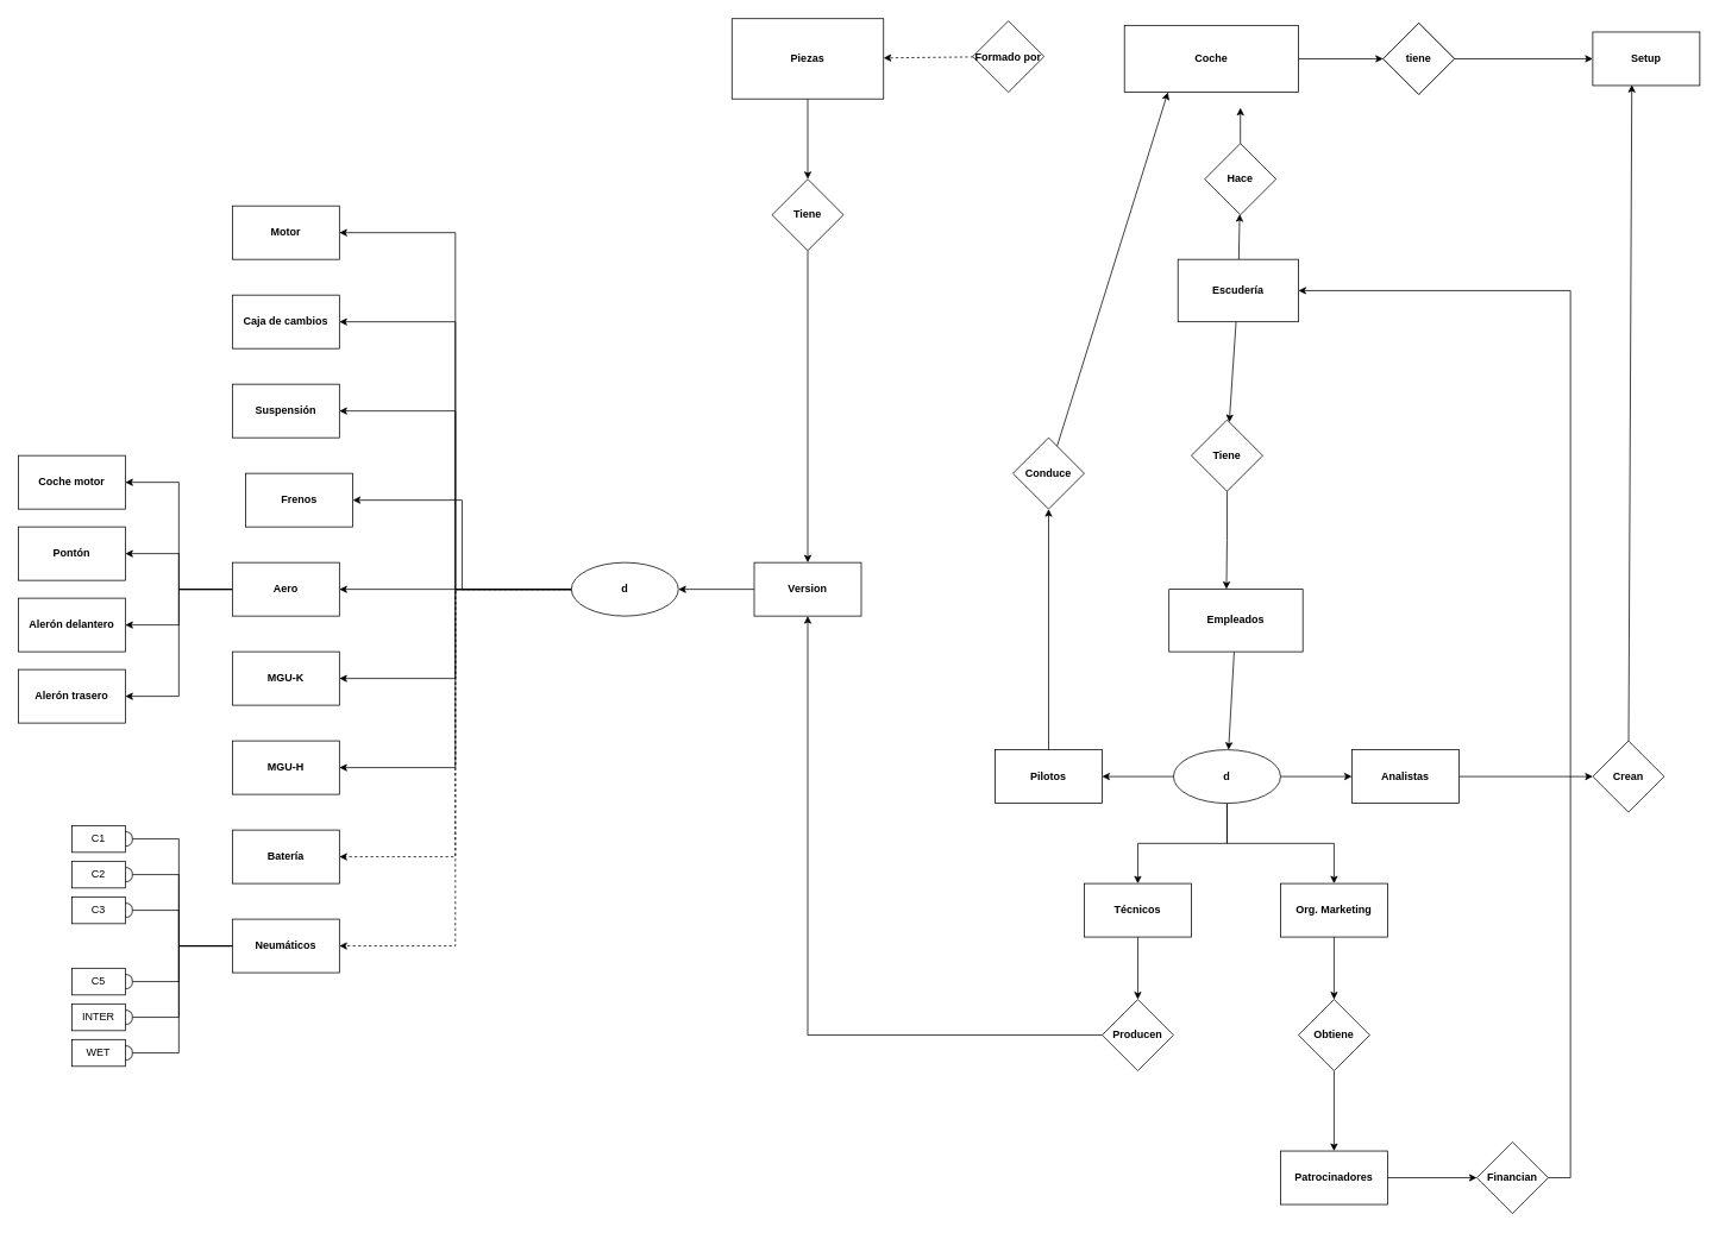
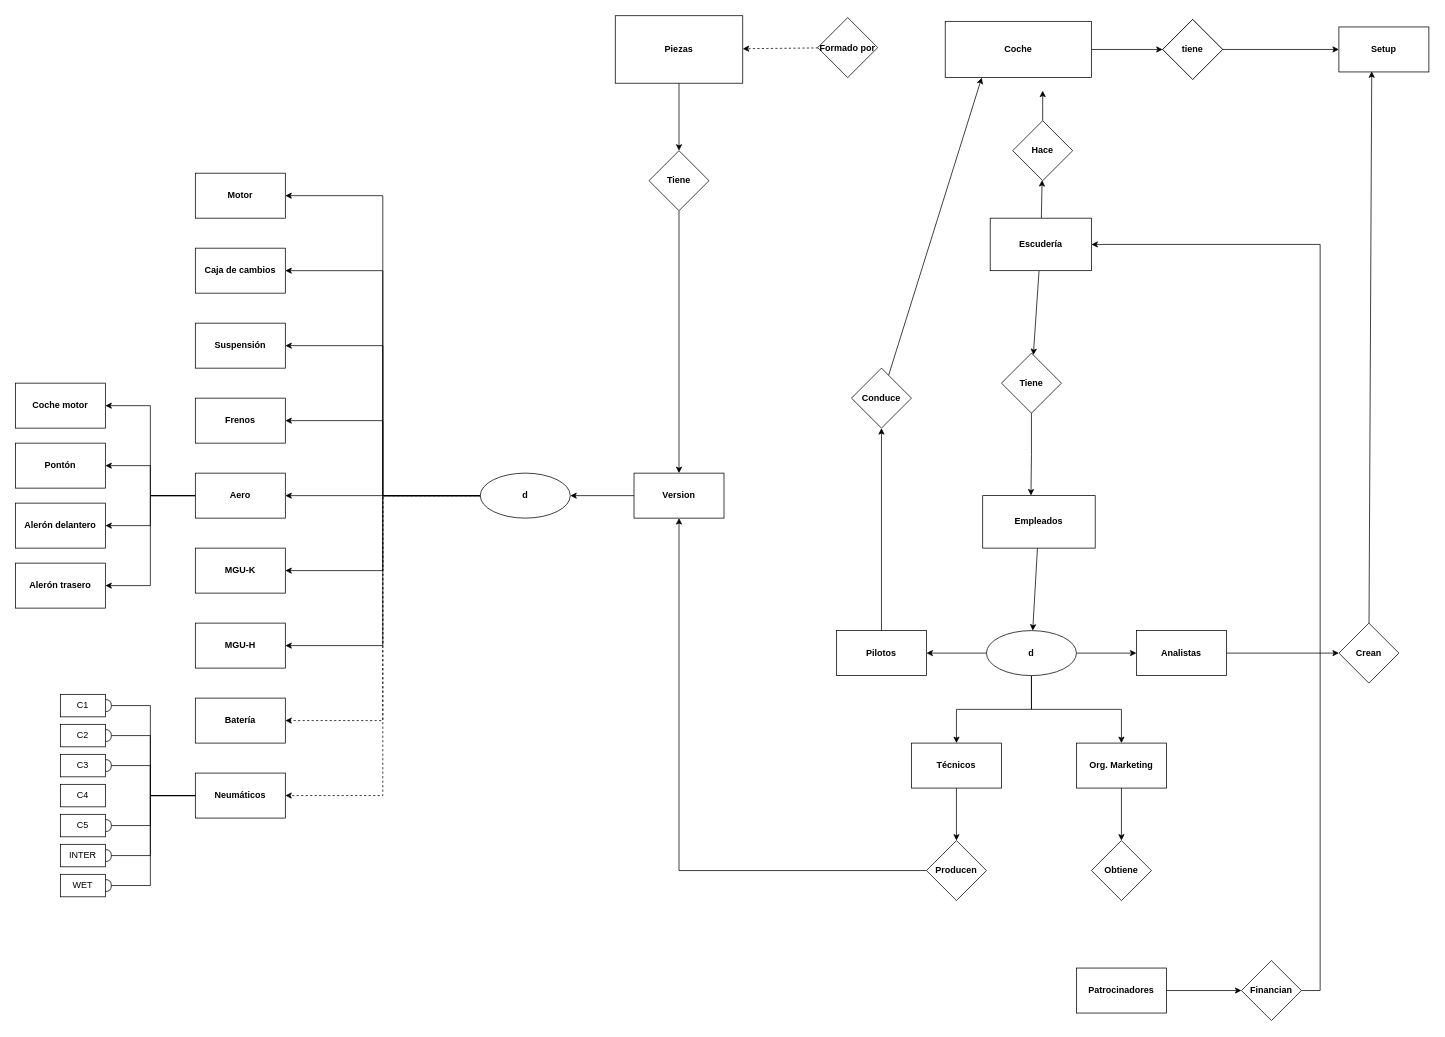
  <mxCell id="0" />
  <mxCell id="1" parent="0" />
  <mxCell id="2" value="" style="edgeStyle=orthogonalEdgeStyle;rounded=0;orthogonalLoop=1;jettySize=auto;html=1;exitX=0.5;exitY=1;exitDx=0;exitDy=0;" parent="1" target="6" edge="1" source="29"><mxGeometry relative="1" as="geometry"><mxPoint x="865" y="130" as="sourcePoint" /><Array as="points" /></mxGeometry></mxCell>
  <mxCell id="3" value="" style="edgeStyle=none;rounded=0;orthogonalLoop=1;jettySize=auto;html=1;strokeColor=default;dashed=1;" parent="1" source="4" target="29" edge="1"><mxGeometry relative="1" as="geometry" /></mxCell>
  <mxCell id="4" value="Formado por" style="rhombus;whiteSpace=wrap;html=1;startSize=30;fontStyle=1;" parent="1" vertex="1"><mxGeometry x="1090" y="22.5" width="80" height="80" as="geometry" /></mxCell>
  <mxCell id="5" value="" style="edgeStyle=orthogonalEdgeStyle;rounded=0;orthogonalLoop=1;jettySize=auto;html=1;entryX=0.5;entryY=0;entryDx=0;entryDy=0;exitX=0.5;exitY=1;exitDx=0;exitDy=0;" parent="1" source="6" edge="1" target="28"><mxGeometry relative="1" as="geometry"><mxPoint x="785" y="330" as="targetPoint" /><Array as="points"><mxPoint x="905" y="630" /></Array></mxGeometry></mxCell>
  <mxCell id="6" value="Tiene" style="rhombus;whiteSpace=wrap;html=1;startSize=30;fontStyle=1;" parent="1" vertex="1"><mxGeometry x="865" y="200" width="80" height="80" as="geometry" /></mxCell>
  <mxCell id="7" value="Conduce" style="rhombus;whiteSpace=wrap;html=1;startSize=30;fontStyle=1;" parent="1" vertex="1"><mxGeometry x="1550" y="25" width="80" height="80" as="geometry" /></mxCell>
  <mxCell id="8" value="" style="edgeStyle=orthogonalEdgeStyle;rounded=0;orthogonalLoop=1;jettySize=auto;html=1;" parent="1" source="9" edge="1"><mxGeometry relative="1" as="geometry"><mxPoint x="1390" y="120" as="targetPoint" /></mxGeometry></mxCell>
  <mxCell id="9" value="Hace" style="rhombus;whiteSpace=wrap;html=1;startSize=30;fontStyle=1;" parent="1" vertex="1"><mxGeometry x="1350" y="160" width="80" height="80" as="geometry" /></mxCell>
  <mxCell id="10" value="" style="edgeStyle=orthogonalEdgeStyle;rounded=0;orthogonalLoop=1;jettySize=auto;html=1;entryX=0.429;entryY=-0.003;entryDx=0;entryDy=0;entryPerimeter=0;" parent="1" source="11" target="39" edge="1"><mxGeometry relative="1" as="geometry"><mxPoint x="1375" y="640" as="targetPoint" /></mxGeometry></mxCell>
  <mxCell id="11" value="Tiene" style="rhombus;whiteSpace=wrap;html=1;startSize=30;fontStyle=1;" parent="1" vertex="1"><mxGeometry x="1335" y="470" width="80" height="80" as="geometry" /></mxCell>
  <mxCell id="12" value="" style="edgeStyle=orthogonalEdgeStyle;rounded=0;orthogonalLoop=1;jettySize=auto;html=1;" parent="1" source="16" target="18" edge="1"><mxGeometry relative="1" as="geometry" /></mxCell>
  <mxCell id="13" value="" style="edgeStyle=orthogonalEdgeStyle;rounded=0;orthogonalLoop=1;jettySize=auto;html=1;" parent="1" source="16" target="20" edge="1"><mxGeometry relative="1" as="geometry" /></mxCell>
  <mxCell id="14" value="" style="edgeStyle=orthogonalEdgeStyle;rounded=0;orthogonalLoop=1;jettySize=auto;html=1;" parent="1" source="16" target="22" edge="1"><mxGeometry relative="1" as="geometry" /></mxCell>
  <mxCell id="15" value="" style="edgeStyle=orthogonalEdgeStyle;rounded=0;orthogonalLoop=1;jettySize=auto;html=1;" parent="1" source="16" target="24" edge="1"><mxGeometry relative="1" as="geometry" /></mxCell>
  <mxCell id="16" value="d" style="ellipse;whiteSpace=wrap;html=1;startSize=30;fontStyle=1;" parent="1" vertex="1"><mxGeometry x="1315" y="840" width="120" height="60" as="geometry" /></mxCell>
  <mxCell id="17" value="" style="edgeStyle=none;rounded=0;orthogonalLoop=1;jettySize=auto;html=1;strokeColor=default;" parent="1" source="18" target="47" edge="1"><mxGeometry relative="1" as="geometry" /></mxCell>
  <mxCell id="18" value="Pilotos" style="whiteSpace=wrap;html=1;startSize=30;fontStyle=1;" parent="1" vertex="1"><mxGeometry x="1115" y="840" width="120" height="60" as="geometry" /></mxCell>
  <mxCell id="19" value="" style="edgeStyle=none;rounded=0;orthogonalLoop=1;jettySize=auto;html=1;strokeColor=default;" parent="1" source="20" target="49" edge="1"><mxGeometry relative="1" as="geometry" /></mxCell>
  <mxCell id="20" value="Analistas" style="whiteSpace=wrap;html=1;startSize=30;fontStyle=1;" parent="1" vertex="1"><mxGeometry x="1515" y="840" width="120" height="60" as="geometry" /></mxCell>
  <mxCell id="21" value="" style="edgeStyle=orthogonalEdgeStyle;rounded=0;orthogonalLoop=1;jettySize=auto;html=1;" parent="1" source="22" target="26" edge="1"><mxGeometry relative="1" as="geometry" /></mxCell>
  <mxCell id="22" value="Técnicos" style="whiteSpace=wrap;html=1;startSize=30;fontStyle=1;" parent="1" vertex="1"><mxGeometry x="1215" y="990" width="120" height="60" as="geometry" /></mxCell>
  <mxCell id="23" value="" style="edgeStyle=orthogonalEdgeStyle;rounded=0;orthogonalLoop=1;jettySize=auto;html=1;" parent="1" source="24" target="41" edge="1"><mxGeometry relative="1" as="geometry" /></mxCell>
  <mxCell id="24" value="Org. Marketing" style="whiteSpace=wrap;html=1;startSize=30;fontStyle=1;" parent="1" vertex="1"><mxGeometry x="1435" y="990" width="120" height="60" as="geometry" /></mxCell>
  <mxCell id="25" value="" style="edgeStyle=orthogonalEdgeStyle;rounded=0;orthogonalLoop=1;jettySize=auto;html=1;entryX=0.5;entryY=1;entryDx=0;entryDy=0;" parent="1" source="26" target="28" edge="1"><mxGeometry relative="1" as="geometry"><mxPoint x="770" y="400" as="targetPoint" /><Array as="points"><mxPoint x="905" y="1160" /></Array></mxGeometry></mxCell>
  <mxCell id="26" value="Producen" style="rhombus;whiteSpace=wrap;html=1;startSize=30;fontStyle=1;" parent="1" vertex="1"><mxGeometry x="1235" y="1120" width="80" height="80" as="geometry" /></mxCell>
  <mxCell id="27" style="edgeStyle=orthogonalEdgeStyle;rounded=0;orthogonalLoop=1;jettySize=auto;html=1;entryX=1;entryY=0.5;entryDx=0;entryDy=0;" edge="1" parent="1" source="28" target="59"><mxGeometry relative="1" as="geometry" /></mxCell>
  <mxCell id="28" value="&lt;b&gt;Version&lt;/b&gt;" style="rounded=0;whiteSpace=wrap;html=1;" parent="1" vertex="1"><mxGeometry x="845" y="630" width="120" height="60" as="geometry" /></mxCell>
  <mxCell id="29" value="&lt;b&gt;Piezas&lt;/b&gt;" style="rounded=0;whiteSpace=wrap;html=1;" parent="1" vertex="1"><mxGeometry x="820" y="20" width="170" height="90" as="geometry" /></mxCell>
  <mxCell id="30" style="edgeStyle=orthogonalEdgeStyle;rounded=0;orthogonalLoop=1;jettySize=auto;html=1;entryX=0;entryY=0.5;entryDx=0;entryDy=0;endArrow=classic;endFill=1;" edge="1" parent="1" source="31" target="34"><mxGeometry relative="1" as="geometry" /></mxCell>
  <mxCell id="31" value="&lt;b&gt;Coche&lt;/b&gt;" style="rounded=0;whiteSpace=wrap;html=1;" parent="1" vertex="1"><mxGeometry x="1260" y="27.5" width="195" height="75" as="geometry" /></mxCell>
  <mxCell id="32" value="&lt;b&gt;Setup&lt;/b&gt;" style="rounded=0;whiteSpace=wrap;html=1;" parent="1" vertex="1"><mxGeometry x="1785" y="35" width="120" height="60" as="geometry" /></mxCell>
  <mxCell id="33" style="edgeStyle=orthogonalEdgeStyle;rounded=0;orthogonalLoop=1;jettySize=auto;html=1;entryX=0;entryY=0.5;entryDx=0;entryDy=0;endArrow=classic;endFill=1;" edge="1" parent="1" source="34" target="32"><mxGeometry relative="1" as="geometry" /></mxCell>
  <mxCell id="34" value="&lt;b&gt;tiene&lt;/b&gt;" style="rhombus;whiteSpace=wrap;html=1;rounded=0;" parent="1" vertex="1"><mxGeometry x="1550" y="25" width="80" height="80" as="geometry" /></mxCell>
  <mxCell id="35" value="" style="edgeStyle=none;rounded=0;orthogonalLoop=1;jettySize=auto;html=1;strokeColor=default;" parent="1" source="37" target="9" edge="1"><mxGeometry relative="1" as="geometry" /></mxCell>
  <mxCell id="36" value="" style="edgeStyle=none;rounded=0;orthogonalLoop=1;jettySize=auto;html=1;strokeColor=default;" parent="1" source="37" target="11" edge="1"><mxGeometry relative="1" as="geometry" /></mxCell>
  <mxCell id="37" value="&lt;b&gt;Escudería&lt;/b&gt;" style="rounded=0;whiteSpace=wrap;html=1;" parent="1" vertex="1"><mxGeometry x="1320" y="290" width="135" height="70" as="geometry" /></mxCell>
  <mxCell id="38" value="" style="edgeStyle=none;rounded=0;orthogonalLoop=1;jettySize=auto;html=1;strokeColor=default;" parent="1" source="39" target="16" edge="1"><mxGeometry relative="1" as="geometry" /></mxCell>
  <mxCell id="39" value="&lt;b&gt;Empleados&lt;/b&gt;" style="rounded=0;whiteSpace=wrap;html=1;" parent="1" vertex="1"><mxGeometry x="1310" y="660" width="150" height="70" as="geometry" /></mxCell>
- <mxCell id="40" value="" style="edgeStyle=orthogonalEdgeStyle;rounded=0;orthogonalLoop=1;jettySize=auto;html=1;" parent="1" source="41" target="43" edge="1"><mxGeometry relative="1" as="geometry" /></mxCell>
  <mxCell id="41" value="Obtiene" style="rhombus;whiteSpace=wrap;html=1;startSize=30;fontStyle=1;" parent="1" vertex="1"><mxGeometry x="1455" y="1120" width="80" height="80" as="geometry" /></mxCell>
  <mxCell id="42" value="" style="edgeStyle=orthogonalEdgeStyle;rounded=0;orthogonalLoop=1;jettySize=auto;html=1;" parent="1" source="43" target="45" edge="1"><mxGeometry relative="1" as="geometry" /></mxCell>
  <mxCell id="43" value="Patrocinadores" style="whiteSpace=wrap;html=1;startSize=30;fontStyle=1;" parent="1" vertex="1"><mxGeometry x="1435" y="1290" width="120" height="60" as="geometry" /></mxCell>
  <mxCell id="44" value="" style="edgeStyle=orthogonalEdgeStyle;rounded=0;orthogonalLoop=1;jettySize=auto;html=1;entryX=1;entryY=0.5;entryDx=0;entryDy=0;" parent="1" source="45" target="37" edge="1"><mxGeometry relative="1" as="geometry"><mxPoint x="1790" y="310" as="targetPoint" /><Array as="points"><mxPoint x="1760" y="1320" /><mxPoint x="1760" y="325" /></Array></mxGeometry></mxCell>
  <mxCell id="45" value="Financian" style="rhombus;whiteSpace=wrap;html=1;startSize=30;fontStyle=1;" parent="1" vertex="1"><mxGeometry x="1655" y="1280" width="80" height="80" as="geometry" /></mxCell>
  <mxCell id="46" value="" style="edgeStyle=none;rounded=0;orthogonalLoop=1;jettySize=auto;html=1;strokeColor=default;entryX=0.25;entryY=1;entryDx=0;entryDy=0;" parent="1" source="47" target="31" edge="1"><mxGeometry relative="1" as="geometry"><mxPoint x="1190" y="150" as="targetPoint" /></mxGeometry></mxCell>
  <mxCell id="47" value="Conduce" style="rhombus;whiteSpace=wrap;html=1;startSize=30;fontStyle=1;" parent="1" vertex="1"><mxGeometry x="1135" y="490" width="80" height="80" as="geometry" /></mxCell>
  <mxCell id="48" value="" style="edgeStyle=none;rounded=0;orthogonalLoop=1;jettySize=auto;html=1;strokeColor=default;entryX=0.365;entryY=0.987;entryDx=0;entryDy=0;entryPerimeter=0;" parent="1" source="49" target="32" edge="1"><mxGeometry relative="1" as="geometry"><mxPoint x="1825" y="310" as="targetPoint" /></mxGeometry></mxCell>
  <mxCell id="49" value="Crean" style="rhombus;whiteSpace=wrap;html=1;startSize=30;fontStyle=1;" parent="1" vertex="1"><mxGeometry x="1785" y="830" width="80" height="80" as="geometry" /></mxCell>
  <mxCell id="50" style="edgeStyle=orthogonalEdgeStyle;rounded=0;orthogonalLoop=1;jettySize=auto;html=1;exitX=0;exitY=0.5;exitDx=0;exitDy=0;entryX=1;entryY=0.5;entryDx=0;entryDy=0;" edge="1" parent="1" source="59" target="67"><mxGeometry relative="1" as="geometry" /></mxCell>
  <mxCell id="51" style="edgeStyle=orthogonalEdgeStyle;rounded=0;orthogonalLoop=1;jettySize=auto;html=1;entryX=1;entryY=0.5;entryDx=0;entryDy=0;exitX=0;exitY=0.5;exitDx=0;exitDy=0;" edge="1" parent="1" source="59" target="60"><mxGeometry relative="1" as="geometry" /></mxCell>
  <mxCell id="52" style="edgeStyle=orthogonalEdgeStyle;rounded=0;orthogonalLoop=1;jettySize=auto;html=1;entryX=1;entryY=0.5;entryDx=0;entryDy=0;" edge="1" parent="1" source="59" target="61"><mxGeometry relative="1" as="geometry" /></mxCell>
  <mxCell id="53" style="edgeStyle=orthogonalEdgeStyle;rounded=0;orthogonalLoop=1;jettySize=auto;html=1;exitX=0;exitY=0.5;exitDx=0;exitDy=0;entryX=1;entryY=0.5;entryDx=0;entryDy=0;" edge="1" parent="1" source="59" target="71"><mxGeometry relative="1" as="geometry" /></mxCell>
  <mxCell id="54" style="edgeStyle=orthogonalEdgeStyle;rounded=0;orthogonalLoop=1;jettySize=auto;html=1;exitX=0;exitY=0.5;exitDx=0;exitDy=0;entryX=1;entryY=0.5;entryDx=0;entryDy=0;" edge="1" parent="1" source="59" target="66"><mxGeometry relative="1" as="geometry" /></mxCell>
  <mxCell id="55" style="edgeStyle=orthogonalEdgeStyle;rounded=0;orthogonalLoop=1;jettySize=auto;html=1;exitX=0;exitY=0.5;exitDx=0;exitDy=0;entryX=1;entryY=0.5;entryDx=0;entryDy=0;" edge="1" parent="1" source="59" target="69"><mxGeometry relative="1" as="geometry" /></mxCell>
  <mxCell id="56" style="edgeStyle=orthogonalEdgeStyle;rounded=0;orthogonalLoop=1;jettySize=auto;html=1;entryX=1;entryY=0.5;entryDx=0;entryDy=0;endArrow=classic;endFill=1;" edge="1" parent="1" source="59" target="70"><mxGeometry relative="1" as="geometry" /></mxCell>
  <mxCell id="57" style="edgeStyle=orthogonalEdgeStyle;rounded=0;orthogonalLoop=1;jettySize=auto;html=1;exitX=0;exitY=0.5;exitDx=0;exitDy=0;entryX=1;entryY=0.5;entryDx=0;entryDy=0;dashed=1;" edge="1" parent="1" source="59" target="68"><mxGeometry relative="1" as="geometry" /></mxCell>
  <mxCell id="58" style="edgeStyle=orthogonalEdgeStyle;rounded=0;orthogonalLoop=1;jettySize=auto;html=1;exitX=0;exitY=0.5;exitDx=0;exitDy=0;entryX=1;entryY=0.5;entryDx=0;entryDy=0;dashed=1;" edge="1" parent="1" source="59" target="77"><mxGeometry relative="1" as="geometry" /></mxCell>
  <mxCell id="59" value="d" style="ellipse;whiteSpace=wrap;html=1;startSize=30;fontStyle=1;" vertex="1" parent="1"><mxGeometry x="640" y="630" width="120" height="60" as="geometry" /></mxCell>
  <mxCell id="60" value="&lt;b&gt;Caja de cambios&lt;/b&gt;" style="rounded=0;whiteSpace=wrap;html=1;" vertex="1" parent="1"><mxGeometry x="260" y="330" width="120" height="60" as="geometry" /></mxCell>
  <mxCell id="61" value="&lt;b&gt;Suspensión&lt;/b&gt;" style="rounded=0;whiteSpace=wrap;html=1;" vertex="1" parent="1"><mxGeometry x="260" y="430" width="120" height="60" as="geometry" /></mxCell>
  <mxCell id="62" style="edgeStyle=orthogonalEdgeStyle;rounded=0;orthogonalLoop=1;jettySize=auto;html=1;exitX=0;exitY=0.5;exitDx=0;exitDy=0;entryX=1;entryY=0.5;entryDx=0;entryDy=0;" edge="1" parent="1" source="66" target="79"><mxGeometry relative="1" as="geometry" /></mxCell>
  <mxCell id="63" style="edgeStyle=orthogonalEdgeStyle;rounded=0;orthogonalLoop=1;jettySize=auto;html=1;entryX=1;entryY=0.5;entryDx=0;entryDy=0;" edge="1" parent="1" source="66" target="80"><mxGeometry relative="1" as="geometry" /></mxCell>
  <mxCell id="64" style="edgeStyle=orthogonalEdgeStyle;rounded=0;orthogonalLoop=1;jettySize=auto;html=1;entryX=1;entryY=0.5;entryDx=0;entryDy=0;" edge="1" parent="1" source="66" target="81"><mxGeometry relative="1" as="geometry" /></mxCell>
  <mxCell id="65" style="edgeStyle=orthogonalEdgeStyle;rounded=0;orthogonalLoop=1;jettySize=auto;html=1;entryX=1;entryY=0.5;entryDx=0;entryDy=0;" edge="1" parent="1" source="66" target="78"><mxGeometry relative="1" as="geometry" /></mxCell>
  <mxCell id="66" value="&lt;b&gt;Aero&lt;/b&gt;" style="rounded=0;whiteSpace=wrap;html=1;" vertex="1" parent="1"><mxGeometry x="260" y="630" width="120" height="60" as="geometry" /></mxCell>
  <mxCell id="67" value="&lt;b&gt;Motor&lt;/b&gt;" style="rounded=0;whiteSpace=wrap;html=1;" vertex="1" parent="1"><mxGeometry x="260" y="230" width="120" height="60" as="geometry" /></mxCell>
  <mxCell id="68" value="&lt;b&gt;Batería&lt;/b&gt;" style="rounded=0;whiteSpace=wrap;html=1;" vertex="1" parent="1"><mxGeometry x="260" y="930" width="120" height="60" as="geometry" /></mxCell>
  <mxCell id="69" value="&lt;b&gt;MGU-K&lt;/b&gt;" style="rounded=0;whiteSpace=wrap;html=1;" vertex="1" parent="1"><mxGeometry x="260" y="730" width="120" height="60" as="geometry" /></mxCell>
  <mxCell id="70" value="&lt;b&gt;MGU-H&lt;/b&gt;" style="rounded=0;whiteSpace=wrap;html=1;" vertex="1" parent="1"><mxGeometry x="260" y="830" width="120" height="60" as="geometry" /></mxCell>
- <mxCell id="71" value="&lt;b&gt;Frenos&lt;/b&gt;" style="rounded=0;whiteSpace=wrap;html=1;" vertex="1" parent="1"><mxGeometry x="275" y="530" width="120" height="60" as="geometry" /></mxCell>
+ <mxCell id="71" value="&lt;b&gt;Frenos&lt;/b&gt;" style="rounded=0;whiteSpace=wrap;html=1;" vertex="1" parent="1"><mxGeometry x="260" y="530" width="120" height="60" as="geometry" /></mxCell>
  <mxCell id="72" style="edgeStyle=orthogonalEdgeStyle;rounded=0;orthogonalLoop=1;jettySize=auto;html=1;entryX=1;entryY=0.5;entryDx=0;entryDy=0;endArrow=halfCircle;endFill=0;" edge="1" parent="1" source="77" target="82"><mxGeometry relative="1" as="geometry" /></mxCell>
  <mxCell id="73" style="edgeStyle=orthogonalEdgeStyle;rounded=0;orthogonalLoop=1;jettySize=auto;html=1;entryX=1;entryY=0.5;entryDx=0;entryDy=0;endArrow=halfCircle;endFill=0;" edge="1" parent="1" source="77" target="83"><mxGeometry relative="1" as="geometry" /></mxCell>
  <mxCell id="74" style="edgeStyle=orthogonalEdgeStyle;rounded=0;orthogonalLoop=1;jettySize=auto;html=1;entryX=1;entryY=0.5;entryDx=0;entryDy=0;endArrow=halfCircle;endFill=0;" edge="1" parent="1" source="77" target="84"><mxGeometry relative="1" as="geometry" /></mxCell>
  <mxCell id="75" style="edgeStyle=orthogonalEdgeStyle;rounded=0;orthogonalLoop=1;jettySize=auto;html=1;entryX=1;entryY=0.5;entryDx=0;entryDy=0;endArrow=halfCircle;endFill=0;" edge="1" parent="1" source="77" target="86"><mxGeometry relative="1" as="geometry" /></mxCell>
  <mxCell id="76" style="edgeStyle=orthogonalEdgeStyle;rounded=0;orthogonalLoop=1;jettySize=auto;html=1;entryX=1;entryY=0.5;entryDx=0;entryDy=0;endArrow=halfCircle;endFill=0;" edge="1" parent="1" source="77" target="87"><mxGeometry relative="1" as="geometry" /></mxCell>
  <mxCell id="77" value="&lt;b&gt;Neumáticos&lt;/b&gt;" style="rounded=0;whiteSpace=wrap;html=1;" vertex="1" parent="1"><mxGeometry x="260" y="1030" width="120" height="60" as="geometry" /></mxCell>
  <mxCell id="78" value="&lt;b&gt;Coche motor&lt;/b&gt;" style="rounded=0;whiteSpace=wrap;html=1;" vertex="1" parent="1"><mxGeometry x="20" y="510" width="120" height="60" as="geometry" /></mxCell>
  <mxCell id="79" value="&lt;b&gt;Pontón&lt;/b&gt;" style="rounded=0;whiteSpace=wrap;html=1;" vertex="1" parent="1"><mxGeometry x="20" y="590" width="120" height="60" as="geometry" /></mxCell>
  <mxCell id="80" value="&lt;b&gt;Alerón delantero&lt;/b&gt;" style="rounded=0;whiteSpace=wrap;html=1;" vertex="1" parent="1"><mxGeometry x="20" y="670" width="120" height="60" as="geometry" /></mxCell>
  <mxCell id="81" value="&lt;b&gt;Alerón trasero&lt;/b&gt;" style="rounded=0;whiteSpace=wrap;html=1;" vertex="1" parent="1"><mxGeometry x="20" y="750" width="120" height="60" as="geometry" /></mxCell>
  <mxCell id="82" value="C1" style="rounded=0;whiteSpace=wrap;html=1;" vertex="1" parent="1"><mxGeometry x="80" y="925" width="60" height="30" as="geometry" /></mxCell>
  <mxCell id="83" value="C2" style="rounded=0;whiteSpace=wrap;html=1;" vertex="1" parent="1"><mxGeometry x="80" y="965" width="60" height="30" as="geometry" /></mxCell>
  <mxCell id="84" value="C3" style="rounded=0;whiteSpace=wrap;html=1;" vertex="1" parent="1"><mxGeometry x="80" y="1005" width="60" height="30" as="geometry" /></mxCell>
+ <mxCell id="85" value="C4" style="rounded=0;whiteSpace=wrap;html=1;" vertex="1" parent="1"><mxGeometry x="80" y="1045" width="60" height="30" as="geometry" /></mxCell>
  <mxCell id="86" value="C5" style="rounded=0;whiteSpace=wrap;html=1;" vertex="1" parent="1"><mxGeometry x="80" y="1085" width="60" height="30" as="geometry" /></mxCell>
  <mxCell id="87" value="INTER" style="rounded=0;whiteSpace=wrap;html=1;" vertex="1" parent="1"><mxGeometry x="80" y="1125" width="60" height="30" as="geometry" /></mxCell>
  <mxCell id="88" value="WET" style="rounded=0;whiteSpace=wrap;html=1;" vertex="1" parent="1"><mxGeometry x="80" y="1165" width="60" height="30" as="geometry" /></mxCell>
  <mxCell id="89" value="" style="edgeStyle=orthogonalEdgeStyle;rounded=0;orthogonalLoop=1;jettySize=auto;html=1;entryX=1;entryY=0.5;entryDx=0;entryDy=0;endArrow=halfCircle;endFill=0;" edge="1" parent="1" source="77" target="88"><mxGeometry relative="1" as="geometry"><mxPoint x="260" y="1060" as="sourcePoint" /><mxPoint x="175" y="1180" as="targetPoint" /></mxGeometry></mxCell>
